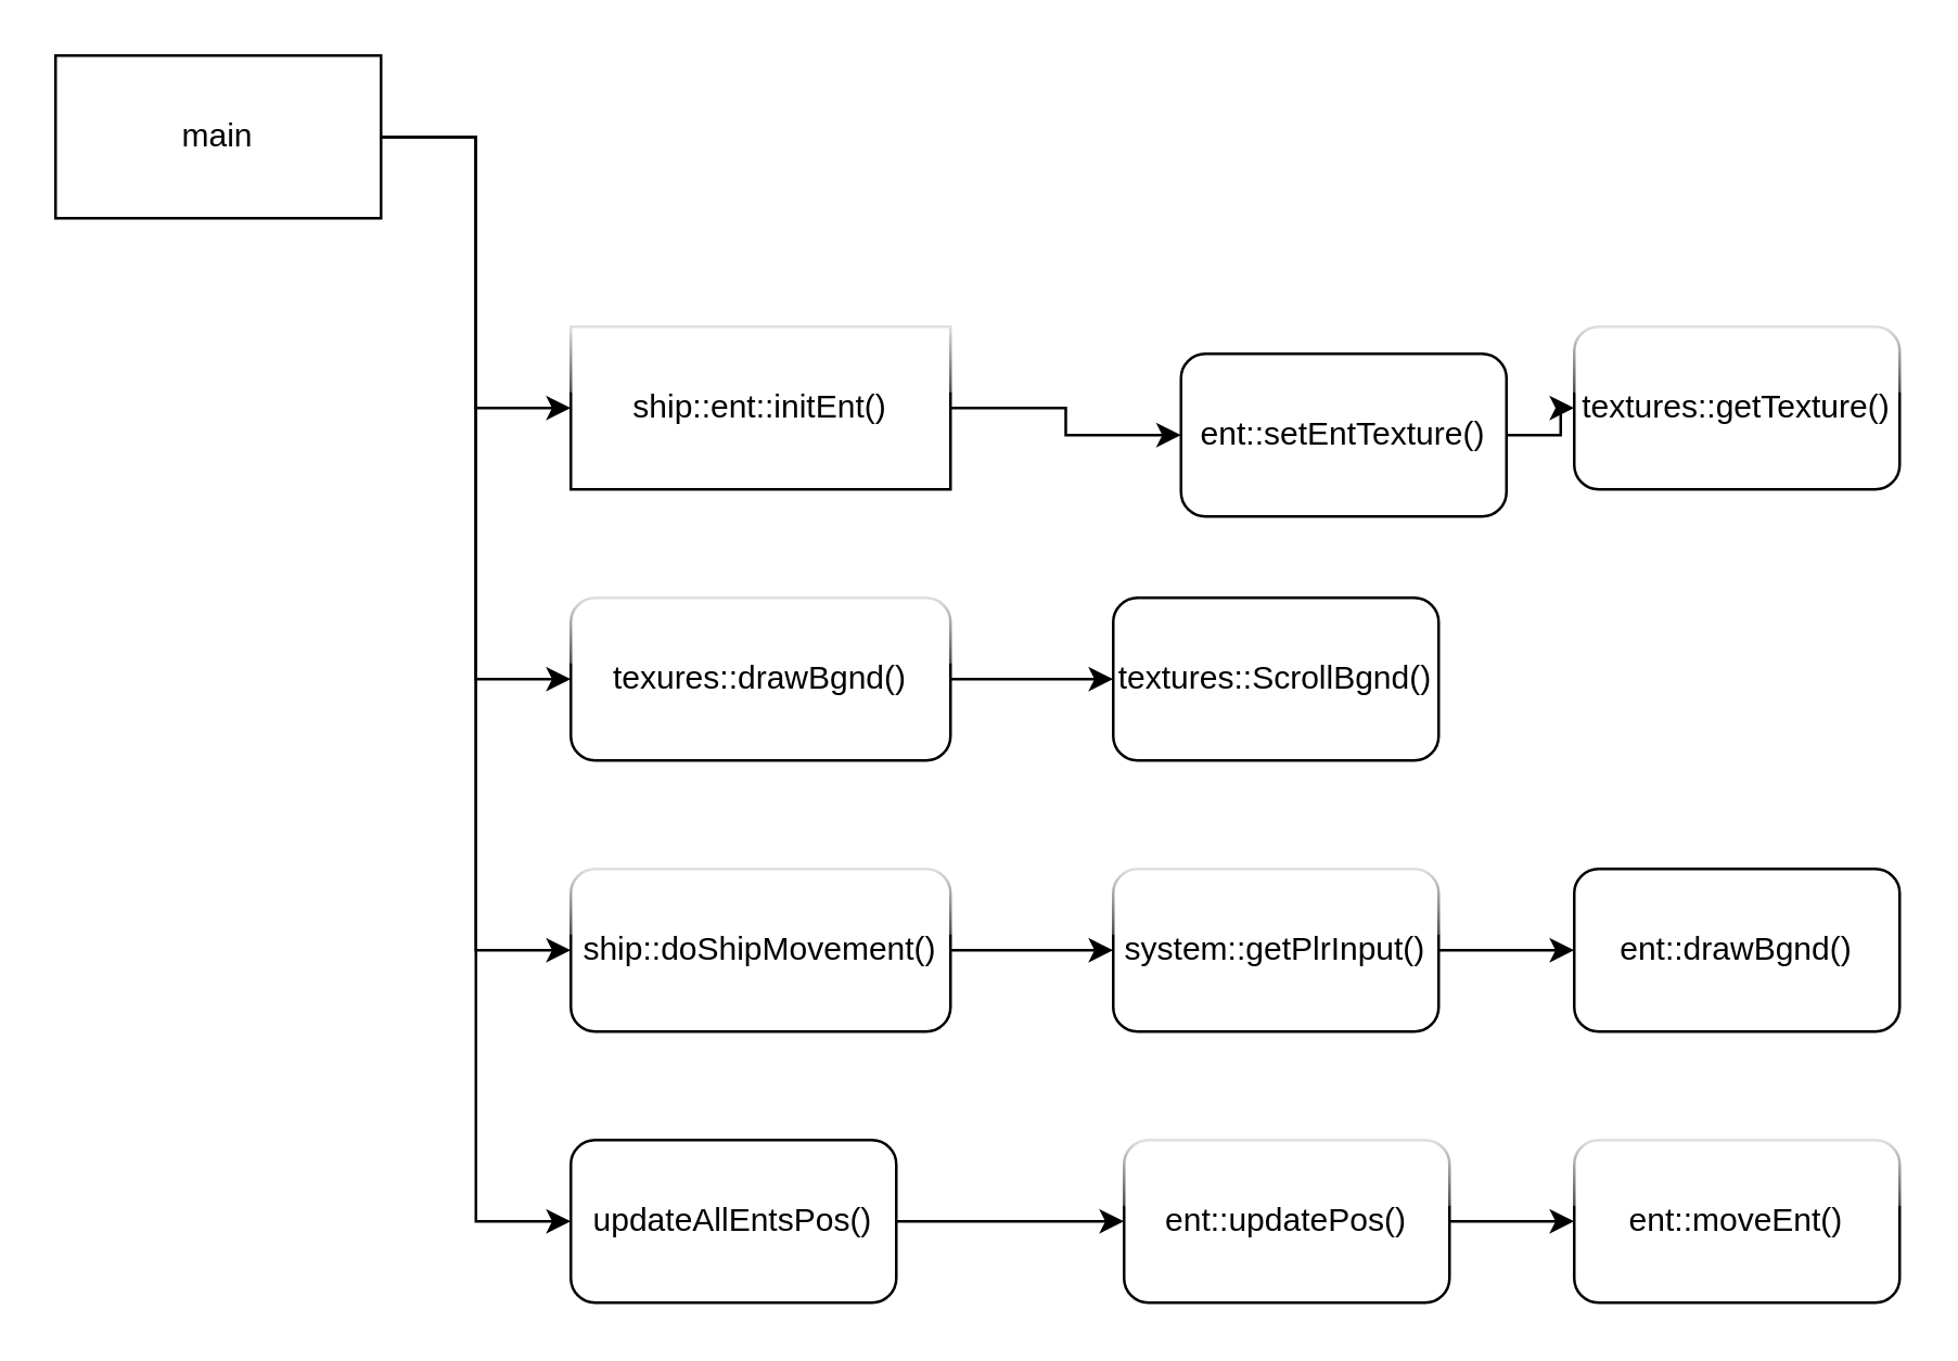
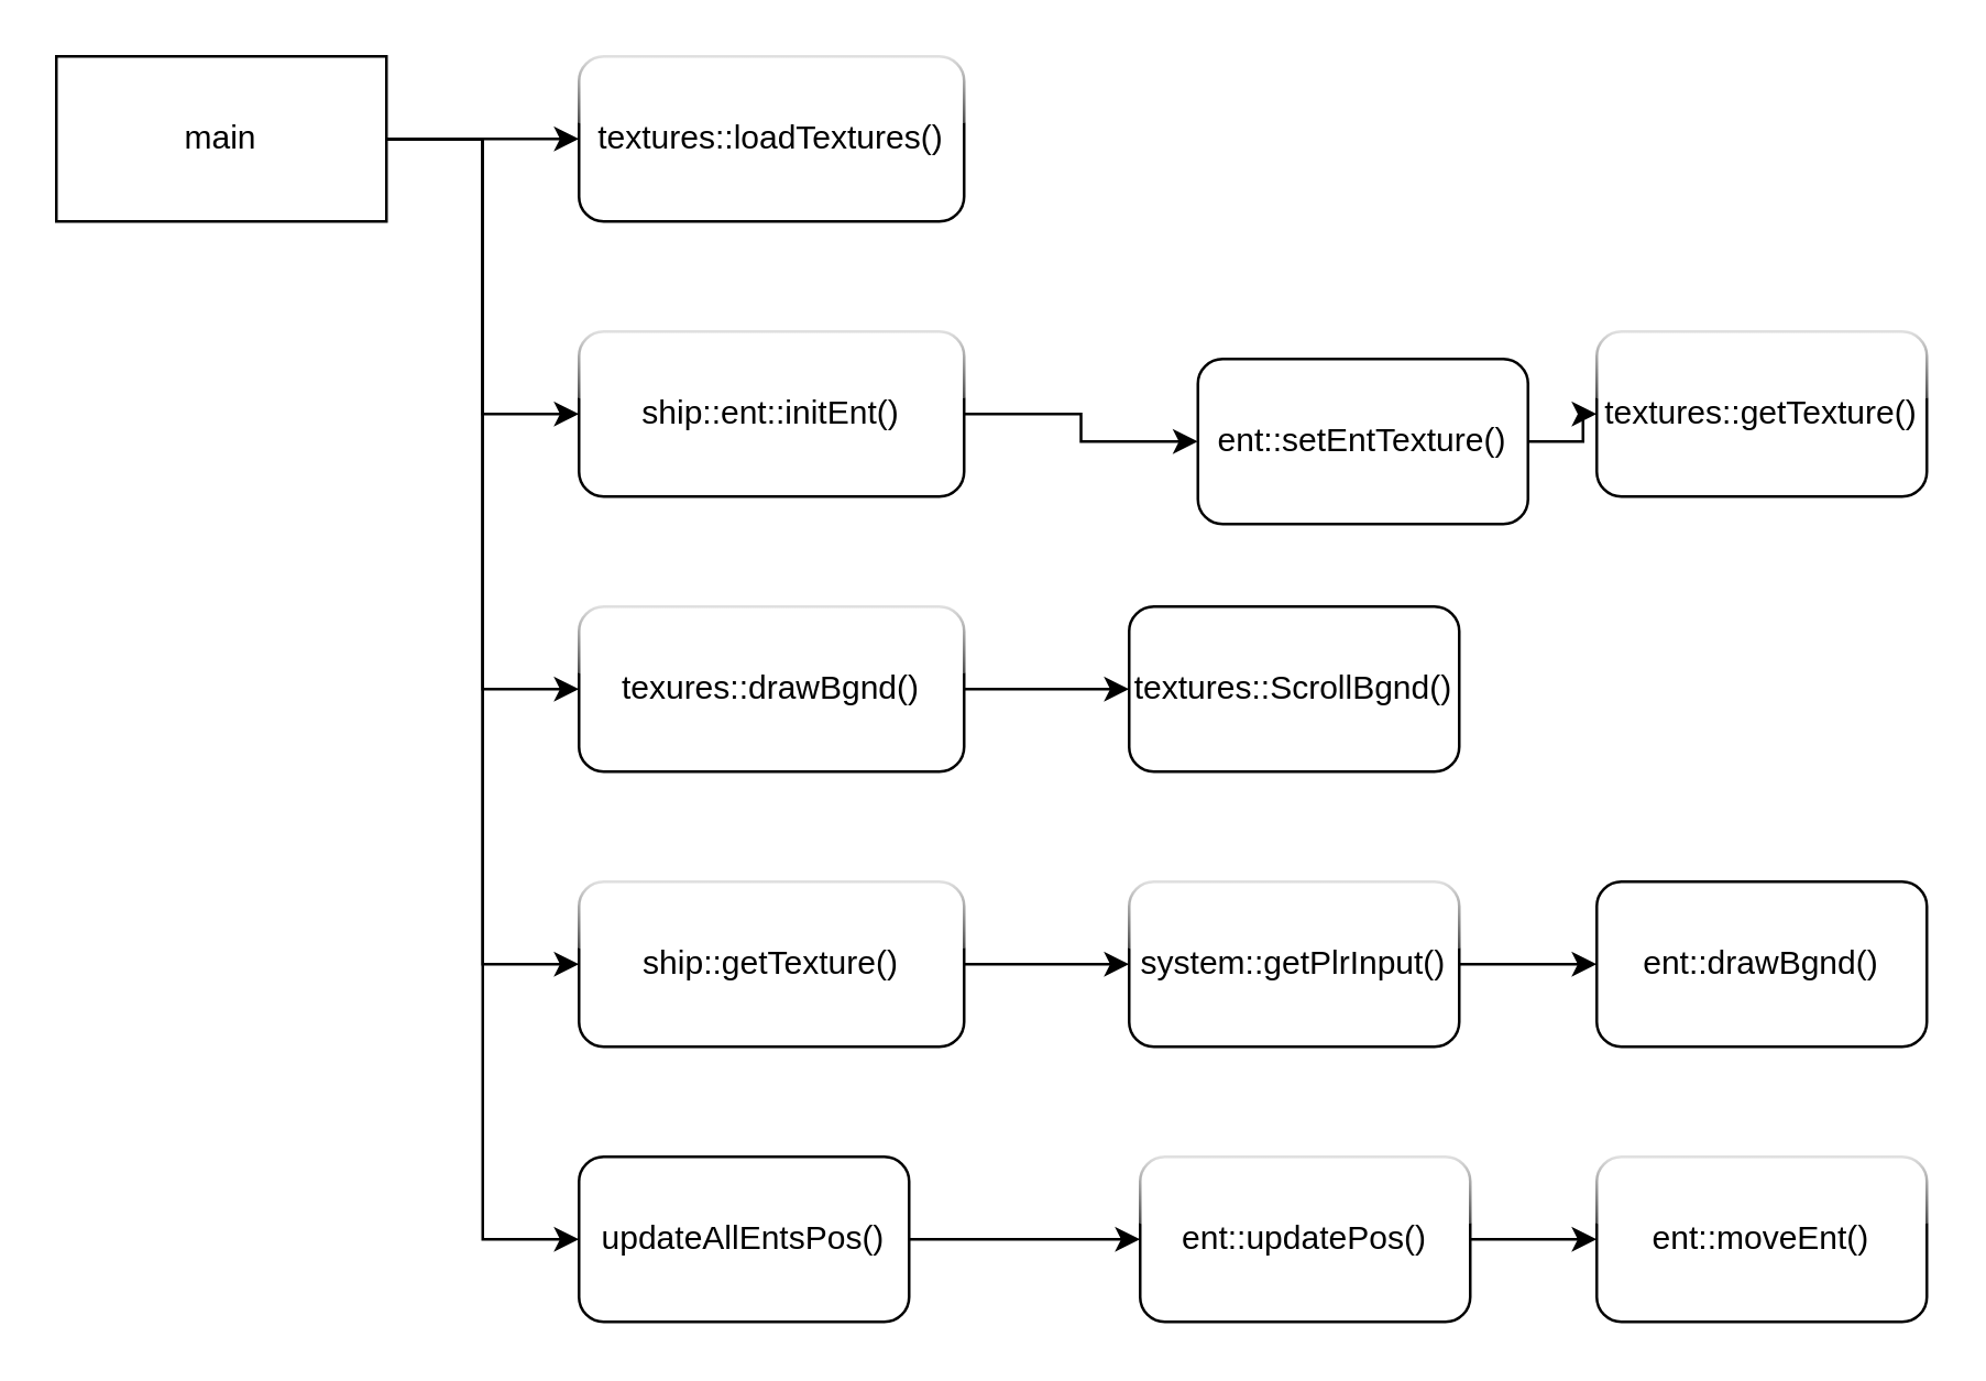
  <mxCell id="0" />
  <mxCell id="1" parent="0" />
+ <mxCell id="2" style="edgeStyle=orthogonalEdgeStyle;rounded=0;orthogonalLoop=1;jettySize=auto;html=1;" edge="1" parent="1" source="7" target="8"><mxGeometry relative="1" as="geometry"><mxPoint x="190" y="50" as="targetPoint" /></mxGeometry></mxCell>
  <mxCell id="3" style="edgeStyle=orthogonalEdgeStyle;rounded=0;orthogonalLoop=1;jettySize=auto;html=1;entryX=0;entryY=0.5;entryDx=0;entryDy=0;" edge="1" parent="1" source="7" target="10"><mxGeometry relative="1" as="geometry" /></mxCell>
  <mxCell id="4" style="edgeStyle=orthogonalEdgeStyle;rounded=0;orthogonalLoop=1;jettySize=auto;html=1;entryX=0;entryY=0.5;entryDx=0;entryDy=0;" edge="1" parent="1" source="7" target="15"><mxGeometry relative="1" as="geometry" /></mxCell>
  <mxCell id="5" style="edgeStyle=orthogonalEdgeStyle;rounded=0;orthogonalLoop=1;jettySize=auto;html=1;entryX=0;entryY=0.5;entryDx=0;entryDy=0;" edge="1" parent="1" source="7" target="20"><mxGeometry relative="1" as="geometry" /></mxCell>
  <mxCell id="6" style="edgeStyle=orthogonalEdgeStyle;rounded=0;orthogonalLoop=1;jettySize=auto;html=1;entryX=0;entryY=0.5;entryDx=0;entryDy=0;" edge="1" parent="1" source="7" target="23"><mxGeometry relative="1" as="geometry" /></mxCell>
  <mxCell id="7" value="&lt;div&gt;main&lt;/div&gt;" style="rounded=0;whiteSpace=wrap;html=1;" vertex="1" parent="1"><mxGeometry x="20" y="20" width="120" height="60" as="geometry" /></mxCell>
+ <mxCell id="8" value="textures::loadTextures()" style="rounded=1;whiteSpace=wrap;html=1;glass=1;" vertex="1" parent="1"><mxGeometry x="210" y="20" width="140" height="60" as="geometry" /></mxCell>
  <mxCell id="9" style="edgeStyle=orthogonalEdgeStyle;rounded=0;orthogonalLoop=1;jettySize=auto;html=1;" edge="1" parent="1" source="10" target="12"><mxGeometry relative="1" as="geometry"><mxPoint x="410" y="150" as="targetPoint" /></mxGeometry></mxCell>
- <mxCell id="10" value="ship::ent::initEnt()" style="whiteSpace=wrap;html=1;glass=1;rounded=0;" vertex="1" parent="1"><mxGeometry x="210" y="120" width="140" height="60" as="geometry" /></mxCell>
+ <mxCell id="10" value="ship::ent::initEnt()" style="rounded=1;whiteSpace=wrap;html=1;glass=1;" vertex="1" parent="1"><mxGeometry x="210" y="120" width="140" height="60" as="geometry" /></mxCell>
  <mxCell id="11" style="edgeStyle=orthogonalEdgeStyle;rounded=0;orthogonalLoop=1;jettySize=auto;html=1;" edge="1" parent="1" source="12" target="13"><mxGeometry relative="1" as="geometry"><mxPoint x="590" y="150" as="targetPoint" /></mxGeometry></mxCell>
  <mxCell id="12" value="ent::setEntTexture()" style="rounded=1;whiteSpace=wrap;html=1;" vertex="1" parent="1"><mxGeometry x="435" y="130" width="120" height="60" as="geometry" /></mxCell>
  <mxCell id="13" value="textures::getTexture()" style="rounded=1;whiteSpace=wrap;html=1;glass=1;" vertex="1" parent="1"><mxGeometry x="580" y="120" width="120" height="60" as="geometry" /></mxCell>
  <mxCell id="14" style="edgeStyle=orthogonalEdgeStyle;rounded=0;orthogonalLoop=1;jettySize=auto;html=1;" edge="1" parent="1" source="15" target="17"><mxGeometry relative="1" as="geometry"><mxPoint x="410" y="350" as="targetPoint" /></mxGeometry></mxCell>
- <mxCell id="15" value="ship::doShipMovement()" style="rounded=1;whiteSpace=wrap;html=1;glass=1;" vertex="1" parent="1"><mxGeometry x="210" y="320" width="140" height="60" as="geometry" /></mxCell>
+ <mxCell id="15" value="ship::getTexture()" style="rounded=1;whiteSpace=wrap;html=1;glass=1;" vertex="1" parent="1"><mxGeometry x="210" y="320" width="140" height="60" as="geometry" /></mxCell>
  <mxCell id="16" style="edgeStyle=orthogonalEdgeStyle;rounded=0;orthogonalLoop=1;jettySize=auto;html=1;" edge="1" parent="1" source="17" target="18"><mxGeometry relative="1" as="geometry"><mxPoint x="620" y="350" as="targetPoint" /></mxGeometry></mxCell>
  <mxCell id="17" value="system::getPlrInput()" style="rounded=1;whiteSpace=wrap;html=1;glass=1;" vertex="1" parent="1"><mxGeometry x="410" y="320" width="120" height="60" as="geometry" /></mxCell>
  <mxCell id="18" value="ent::drawBgnd()" style="rounded=1;whiteSpace=wrap;html=1;" vertex="1" parent="1"><mxGeometry x="580" y="320" width="120" height="60" as="geometry" /></mxCell>
  <mxCell id="19" style="edgeStyle=orthogonalEdgeStyle;rounded=0;orthogonalLoop=1;jettySize=auto;html=1;" edge="1" parent="1" source="20" target="21"><mxGeometry relative="1" as="geometry"><mxPoint x="420" y="250" as="targetPoint" /></mxGeometry></mxCell>
  <mxCell id="20" value="texures::drawBgnd()" style="rounded=1;whiteSpace=wrap;html=1;glass=1;" vertex="1" parent="1"><mxGeometry x="210" y="220" width="140" height="60" as="geometry" /></mxCell>
  <mxCell id="21" value="textures::ScrollBgnd()" style="rounded=1;whiteSpace=wrap;html=1;" vertex="1" parent="1"><mxGeometry x="410" y="220" width="120" height="60" as="geometry" /></mxCell>
  <mxCell id="22" style="edgeStyle=orthogonalEdgeStyle;rounded=0;orthogonalLoop=1;jettySize=auto;html=1;" edge="1" parent="1" source="23" target="25"><mxGeometry relative="1" as="geometry"><mxPoint x="480" y="450" as="targetPoint" /></mxGeometry></mxCell>
  <mxCell id="23" value="updateAllEntsPos()" style="rounded=1;whiteSpace=wrap;html=1;" vertex="1" parent="1"><mxGeometry x="210" y="420" width="120" height="60" as="geometry" /></mxCell>
  <mxCell id="24" style="edgeStyle=orthogonalEdgeStyle;rounded=0;orthogonalLoop=1;jettySize=auto;html=1;" edge="1" parent="1" source="25" target="26"><mxGeometry relative="1" as="geometry" /></mxCell>
  <mxCell id="25" value="ent::updatePos()" style="rounded=1;whiteSpace=wrap;html=1;glass=1;" vertex="1" parent="1"><mxGeometry x="414" y="420" width="120" height="60" as="geometry" /></mxCell>
  <mxCell id="26" value="ent::moveEnt()" style="rounded=1;whiteSpace=wrap;html=1;glass=1;" vertex="1" parent="1"><mxGeometry x="580" y="420" width="120" height="60" as="geometry" /></mxCell>
